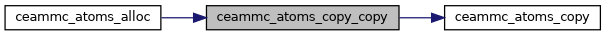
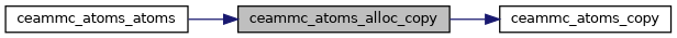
  digraph {
    rankdir=LR
    node [color=black fillcolor=white fontname=Helvetica fontsize=10 shape=record style=filled]
    edge [color=midnightblue fontname=Helvetica fontsize=10 labelfontname=Helvetica labelfontsize=10 style=solid]
-   n1 [fillcolor=grey75 fontcolor=black height=0.2 label=ceammc_atoms_copy_copy width=0.4]
+   n1 [fillcolor=grey75 fontcolor=black height=0.2 label=ceammc_atoms_alloc_copy width=0.4]
    n2 [height=0.2 label=ceammc_atoms_copy width=0.4]
-   n3 [height=0.2 label=ceammc_atoms_alloc width=0.4]
+   n3 [height=0.2 label=ceammc_atoms_atoms width=0.4]
    n1 -> n2
    n3 -> n1
  }
